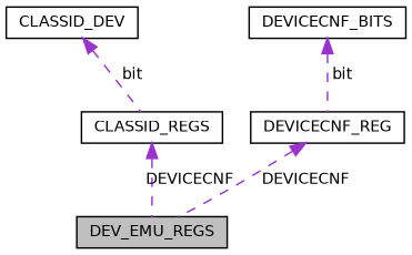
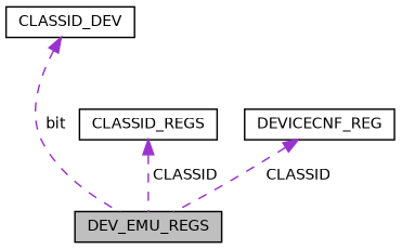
  digraph {
    node [color=black fillcolor=white fontname=Helvetica fontsize=10 shape=record style=filled]
    edge [color=darkorchid3 dir=back fontname=Helvetica fontsize=10 labelfontname=Helvetica labelfontsize=10 style=dashed]
    n1 [fillcolor=grey75 fontcolor=black height=0.2 label=DEV_EMU_REGS width=0.4]
    n2 [height=0.2 label=CLASSID_REGS width=0.4]
    n3 [height=0.2 label=CLASSID_DEV width=0.4]
    n4 [height=0.2 label=DEVICECNF_REG width=0.4]
-   n5 [height=0.2 label=DEVICECNF_BITS width=0.4]
-   n2 -> n1 [label=" DEVICECNF"]
-   n3 -> n2 [label=" bit"]
-   n4 -> n1 [label=" DEVICECNF"]
-   n5 -> n4 [label=" bit"]
+   n2 -> n1 [label=" CLASSID"]
+   n3 -> n1 [label=" bit"]
+   n4 -> n1 [label=" CLASSID"]
  }
